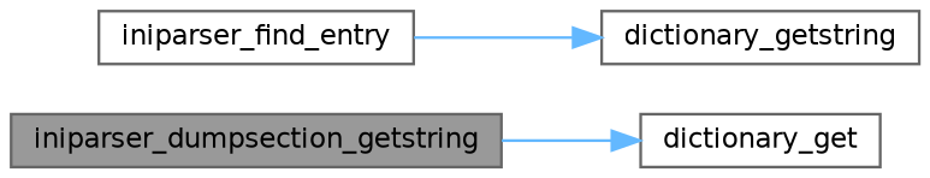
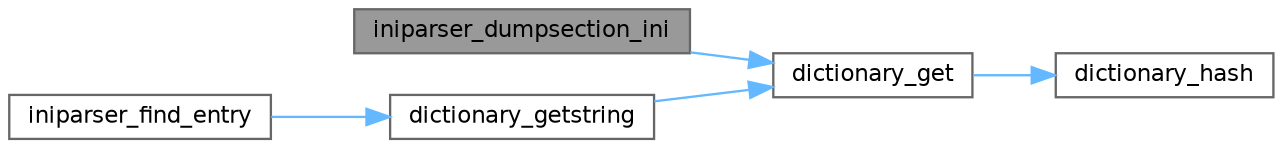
  digraph {
    rankdir=LR
    node [color=grey40 fillcolor=white fontname=Helvetica fontsize=10 shape=box style=filled]
    edge [color=steelblue1 fontname=Helvetica fontsize=10 labelfontname=Helvetica labelfontsize=10 style=solid]
-   n1 [color=gray40 fillcolor=grey60 fontcolor=black height=0.2 label=iniparser_dumpsection_getstring width=0.4]
+   n1 [color=gray40 fillcolor=grey60 fontcolor=black height=0.2 label=iniparser_dumpsection_ini width=0.4]
    n2 [height=0.2 label=dictionary_get width=0.4]
    n3 [height=0.2 label=iniparser_find_entry width=0.4]
    n4 [height=0.2 label=dictionary_getstring width=0.4]
+   n5 [height=0.2 label=dictionary_hash width=0.4]
    n1 -> n2
+   n2 -> n5
    n3 -> n4
+   n4 -> n2
  }
